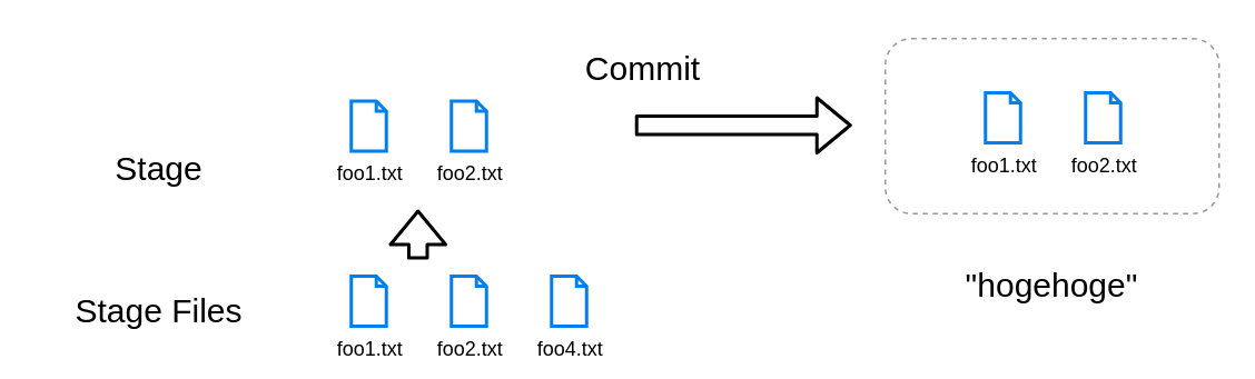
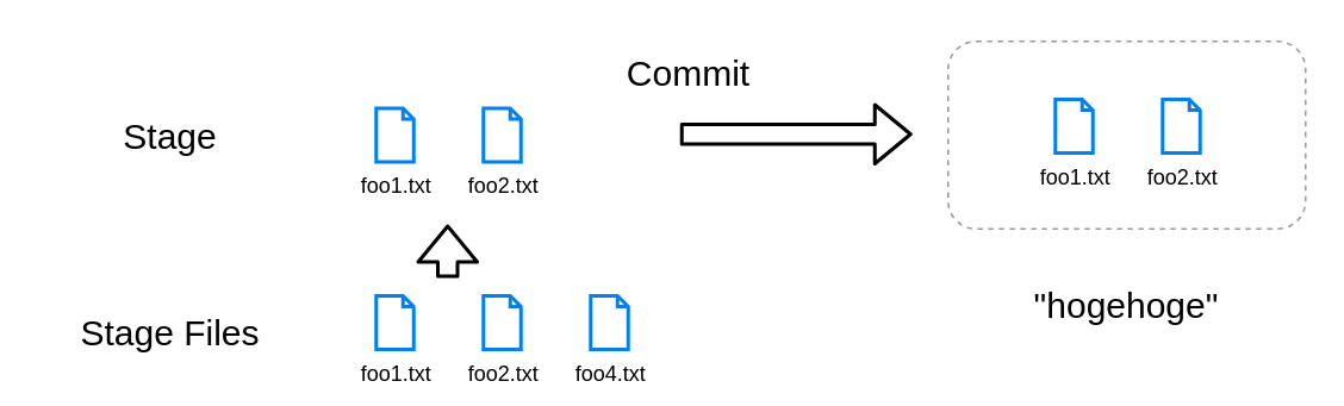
  <mxCell id="0" />
  <mxCell id="1" parent="0" />
  <mxCell id="2" value="foo4.txt" style="html=1;verticalLabelPosition=bottom;align=center;labelBackgroundColor=none;verticalAlign=top;strokeWidth=2;strokeColor=#0080F0;shadow=0;dashed=0;shape=mxgraph.ios7.icons.document;fillColor=none;fontColor=#000000;" parent="1" vertex="1"><mxGeometry x="330" y="165" width="21" height="30" as="geometry" /></mxCell>
  <mxCell id="3" value="Stage Files" style="text;html=1;strokeColor=none;fillColor=none;align=center;verticalAlign=middle;whiteSpace=wrap;rounded=0;labelBackgroundColor=none;fontSize=20;fontColor=#000000;" parent="1" vertex="1"><mxGeometry x="20" y="165" width="150" height="40" as="geometry" /></mxCell>
- <mxCell id="4" value="Stage" style="text;html=1;strokeColor=none;fillColor=none;align=center;verticalAlign=middle;whiteSpace=wrap;rounded=0;labelBackgroundColor=none;fontSize=20;fontColor=#000000;" parent="1" vertex="1"><mxGeometry x="20" y="80" width="150" height="40" as="geometry" /></mxCell>
+ <mxCell id="4" value="Stage" style="text;html=1;strokeColor=none;fillColor=none;align=center;verticalAlign=middle;whiteSpace=wrap;rounded=0;labelBackgroundColor=none;fontSize=20;fontColor=#000000;" parent="1" vertex="1"><mxGeometry x="20" y="55" width="150" height="40" as="geometry" /></mxCell>
  <mxCell id="5" value="foo1.txt" style="html=1;verticalLabelPosition=bottom;align=center;labelBackgroundColor=none;verticalAlign=top;strokeWidth=2;strokeColor=#0080F0;shadow=0;dashed=0;shape=mxgraph.ios7.icons.document;fillColor=none;fontColor=#000000;" parent="1" vertex="1"><mxGeometry x="210" y="60" width="21" height="30" as="geometry" /></mxCell>
  <mxCell id="6" value="" style="shape=flexArrow;endArrow=classic;html=1;fontSize=20;strokeColor=#000000;strokeWidth=2;" parent="1" edge="1"><mxGeometry width="50" height="50" relative="1" as="geometry"><mxPoint x="250" y="155" as="sourcePoint" /><mxPoint x="250" y="125" as="targetPoint" /></mxGeometry></mxCell>
  <mxCell id="7" value="" style="shape=flexArrow;endArrow=classic;html=1;fontSize=20;strokeWidth=2;strokeColor=#000000;" parent="1" edge="1"><mxGeometry width="50" height="50" relative="1" as="geometry"><mxPoint x="380" y="74.5" as="sourcePoint" /><mxPoint x="510" y="74.5" as="targetPoint" /></mxGeometry></mxCell>
  <mxCell id="8" value="Commit" style="text;html=1;strokeColor=none;fillColor=none;align=center;verticalAlign=middle;whiteSpace=wrap;rounded=0;labelBackgroundColor=none;fontSize=20;fontColor=#000000;" parent="1" vertex="1"><mxGeometry x="310" y="20" width="150" height="40" as="geometry" /></mxCell>
  <mxCell id="9" value="foo1.txt" style="html=1;verticalLabelPosition=bottom;align=center;labelBackgroundColor=none;verticalAlign=top;strokeWidth=2;strokeColor=#0080F0;shadow=0;dashed=0;shape=mxgraph.ios7.icons.document;fillColor=none;fontColor=#000000;" parent="1" vertex="1"><mxGeometry x="590" y="55" width="21" height="30" as="geometry" /></mxCell>
  <mxCell id="10" value="foo2.txt" style="html=1;verticalLabelPosition=bottom;align=center;labelBackgroundColor=none;verticalAlign=top;strokeWidth=2;strokeColor=#0080F0;shadow=0;dashed=0;shape=mxgraph.ios7.icons.document;fillColor=none;fontColor=#000000;" parent="1" vertex="1"><mxGeometry x="650" y="55" width="21" height="30" as="geometry" /></mxCell>
  <mxCell id="11" value="" style="rounded=1;whiteSpace=wrap;html=1;fontSize=16;strokeColor=#999999;dashed=1;fillColor=none;" parent="1" vertex="1"><mxGeometry x="530" y="22.5" width="200" height="105" as="geometry" /></mxCell>
  <mxCell id="12" value="&quot;hogehoge&quot;" style="text;html=1;strokeColor=none;fillColor=none;align=center;verticalAlign=middle;whiteSpace=wrap;rounded=0;labelBackgroundColor=none;fontSize=20;fontColor=#000000;" parent="1" vertex="1"><mxGeometry x="550" y="155" width="160" height="30" as="geometry" /></mxCell>
  <mxCell id="13" value="foo1.txt" style="html=1;verticalLabelPosition=bottom;align=center;labelBackgroundColor=none;verticalAlign=top;strokeWidth=2;strokeColor=#0080F0;shadow=0;dashed=0;shape=mxgraph.ios7.icons.document;fillColor=none;fontColor=#000000;" parent="1" vertex="1"><mxGeometry x="210" y="165" width="21" height="30" as="geometry" /></mxCell>
  <mxCell id="14" value="foo2.txt" style="html=1;verticalLabelPosition=bottom;align=center;labelBackgroundColor=none;verticalAlign=top;strokeWidth=2;shadow=0;dashed=0;shape=mxgraph.ios7.icons.document;fillColor=none;fontColor=#000000;strokeColor=#0080F0;" parent="1" vertex="1"><mxGeometry x="270" y="165" width="21" height="30" as="geometry" /></mxCell>
  <mxCell id="15" value="foo2.txt" style="html=1;verticalLabelPosition=bottom;align=center;labelBackgroundColor=none;verticalAlign=top;strokeWidth=2;shadow=0;dashed=0;shape=mxgraph.ios7.icons.document;fontColor=#000000;fillColor=none;strokeColor=#0080F0;" parent="1" vertex="1"><mxGeometry x="270" y="60" width="21" height="30" as="geometry" /></mxCell>
